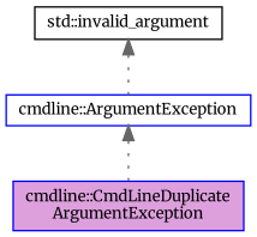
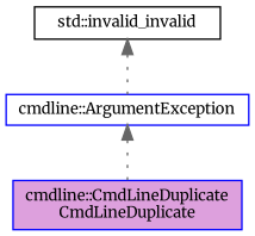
  digraph {
    fontname=Merriweather
    node [color=blue fillcolor=white fontname=Merriweather fontsize=10 shape=record style=filled]
    edge [color=gray40 dir=back fontname=Merriweather fontsize=10 labelfontname=Helvetica labelfontsize=10 style=dotted]
-   n1 [fillcolor=plum fontcolor=black height=0.2 label="cmdline::CmdLineDuplicate\lArgumentException" width=0.4]
+   n1 [fillcolor=plum fontcolor=black height=0.2 label="cmdline::CmdLineDuplicate\lCmdLineDuplicate" width=0.4]
    n2 [height=0.2 label="cmdline::ArgumentException" width=0.4]
-   n3 [color=black height=0.2 label="std::invalid_argument" width=0.4]
+   n3 [color=black height=0.2 label="std::invalid_invalid" width=0.4]
    n2 -> n1
    n3 -> n2
  }
